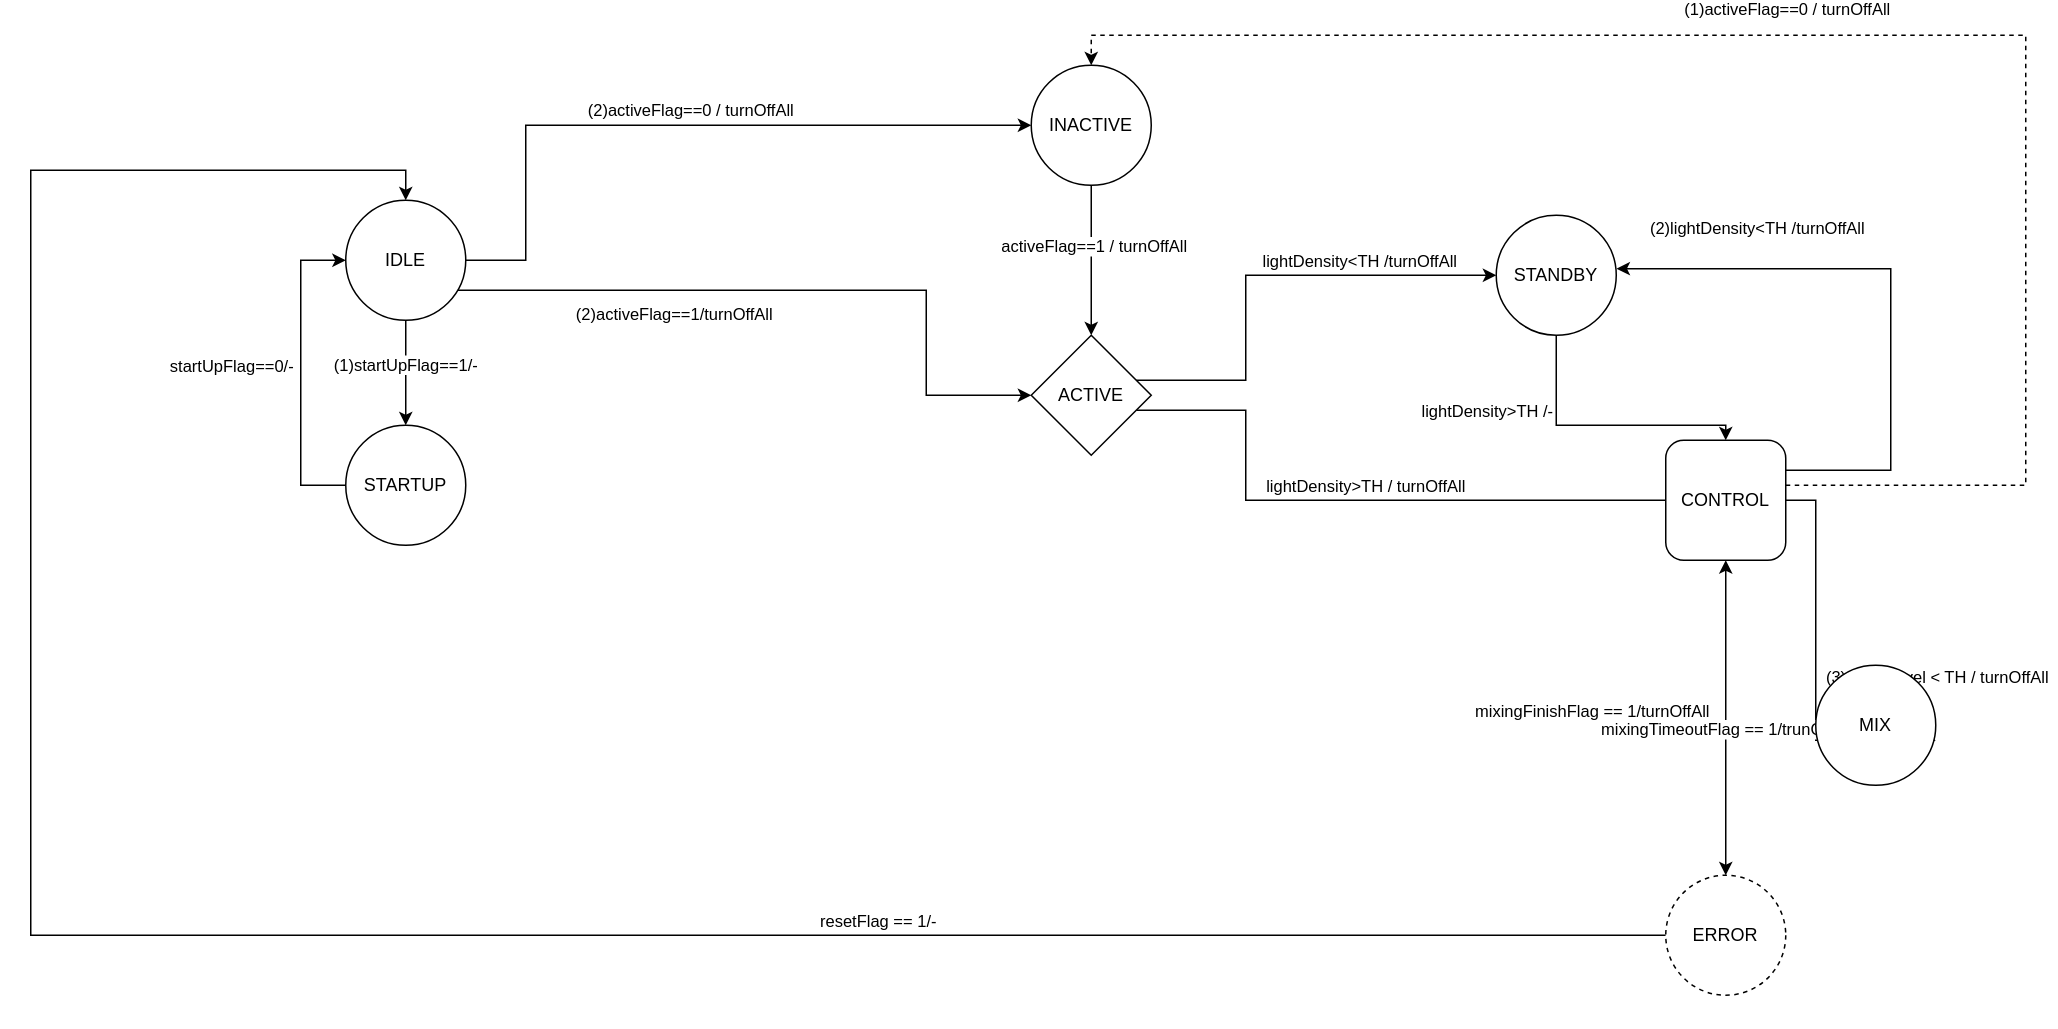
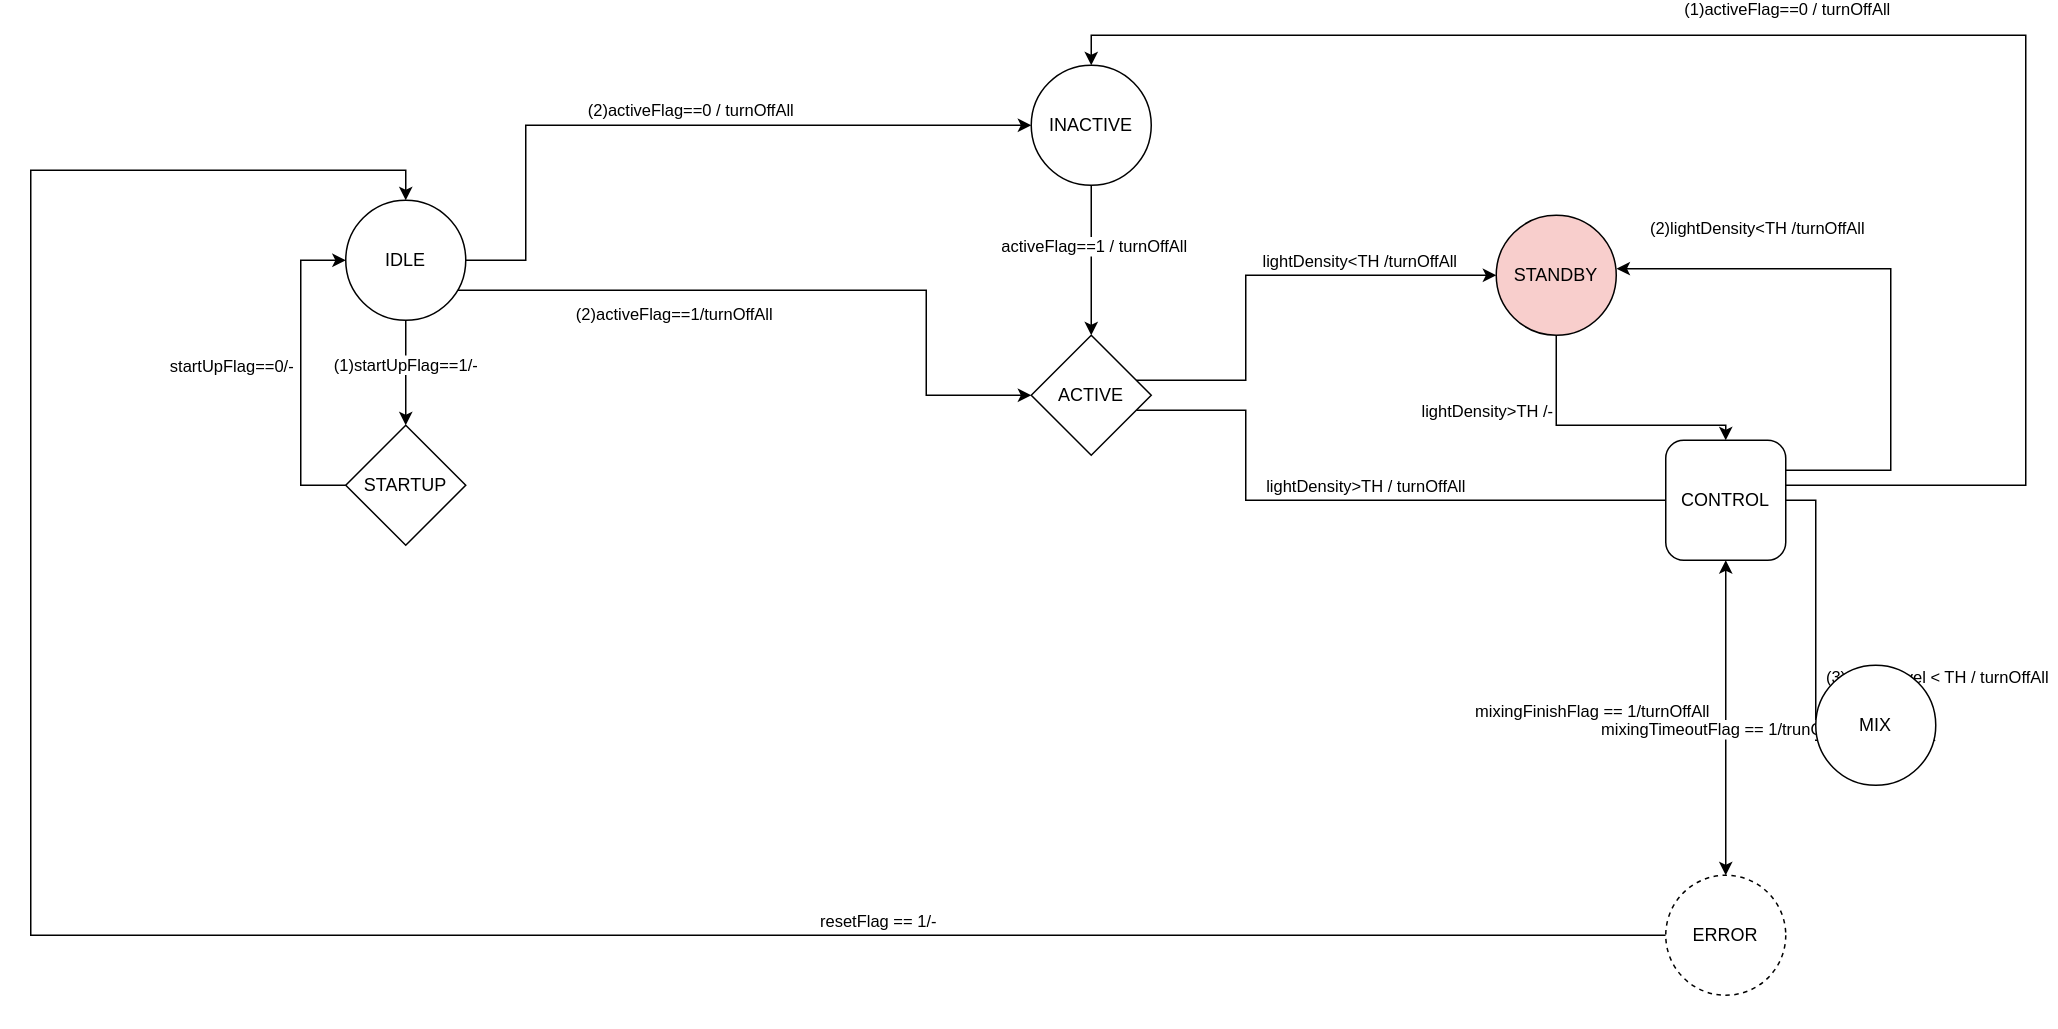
  <mxCell id="0" />
  <mxCell id="1" parent="0" />
  <mxCell id="2" value="(1)startUpFlag==1/-" style="edgeStyle=orthogonalEdgeStyle;rounded=0;orthogonalLoop=1;jettySize=auto;html=1;entryX=0.5;entryY=0;entryDx=0;entryDy=0;fontColor=#000000;" edge="1" parent="1" source="6" target="9"><mxGeometry x="-0.143" relative="1" as="geometry"><mxPoint as="offset" /></mxGeometry></mxCell>
  <mxCell id="3" value="(2)activeFlag==0 / turnOffAll" style="edgeStyle=orthogonalEdgeStyle;rounded=0;orthogonalLoop=1;jettySize=auto;html=1;entryX=0;entryY=0.5;entryDx=0;entryDy=0;fontColor=#000000;" edge="1" parent="1" source="6" target="13"><mxGeometry x="0.028" y="10" relative="1" as="geometry"><Array as="points"><mxPoint x="350" y="170" /><mxPoint x="350" y="80" /></Array><mxPoint as="offset" /></mxGeometry></mxCell>
  <mxCell id="4" style="edgeStyle=orthogonalEdgeStyle;rounded=0;orthogonalLoop=1;jettySize=auto;html=1;fontColor=#000000;" edge="1" parent="1" source="6" target="38"><mxGeometry relative="1" as="geometry"><Array as="points"><mxPoint x="617" y="190" /><mxPoint x="617" y="260" /></Array></mxGeometry></mxCell>
  <mxCell id="5" value="(2)activeFlag==1/turnOffAll" style="edgeLabel;html=1;align=center;verticalAlign=middle;resizable=0;points=[];fontColor=#000000;" vertex="1" connectable="0" parent="4"><mxGeometry x="-0.241" y="-26" relative="1" as="geometry"><mxPoint x="-27.93" y="-10.31" as="offset" /></mxGeometry></mxCell>
  <mxCell id="6" value="IDLE" style="ellipse;whiteSpace=wrap;html=1;aspect=fixed;fontColor=#000000;" vertex="1" parent="1"><mxGeometry x="230" y="130" width="80" height="80" as="geometry" /></mxCell>
  <mxCell id="7" style="edgeStyle=orthogonalEdgeStyle;rounded=0;orthogonalLoop=1;jettySize=auto;html=1;entryX=0;entryY=0.5;entryDx=0;entryDy=0;fontColor=#000000;" edge="1" parent="1" source="9" target="6"><mxGeometry relative="1" as="geometry"><Array as="points"><mxPoint x="200" y="320" /><mxPoint x="200" y="170" /></Array></mxGeometry></mxCell>
  <mxCell id="8" value="startUpFlag==0/-" style="edgeLabel;html=1;align=center;verticalAlign=middle;resizable=0;points=[];fontColor=#000000;" vertex="1" connectable="0" parent="7"><mxGeometry x="0.079" y="1" relative="1" as="geometry"><mxPoint x="-46" y="3.33" as="offset" /></mxGeometry></mxCell>
- <mxCell id="9" value="STARTUP" style="ellipse;whiteSpace=wrap;html=1;aspect=fixed;fontColor=#000000;" vertex="1" parent="1"><mxGeometry x="230" y="280" width="80" height="80" as="geometry" /></mxCell>
+ <mxCell id="9" value="STARTUP" style="rhombus;whiteSpace=wrap;html=1;aspect=fixed;fontColor=#000000;" vertex="1" parent="1"><mxGeometry x="230" y="280" width="80" height="80" as="geometry" /></mxCell>
  <mxCell id="10" style="edgeStyle=orthogonalEdgeStyle;rounded=0;orthogonalLoop=1;jettySize=auto;html=1;entryX=0.5;entryY=0;entryDx=0;entryDy=0;fontColor=#000000;" edge="1" parent="1" source="13" target="38"><mxGeometry relative="1" as="geometry" /></mxCell>
  <mxCell id="11" value="&lt;span style=&quot;color: rgba(0 , 0 , 0 , 0) ; font-family: monospace ; font-size: 0px ; background-color: rgb(248 , 249 , 250)&quot;&gt;%3CmxGraphModel%3E%3Croot%3E%3CmxCell%20id%3D%220%22%2F%3E%3CmxCell%20id%3D%221%22%20parent%3D%220%22%2F%3E%3CmxCell%20id%3D%222%22%20value%3D%22activeFlag%3D%3D0%2FturnOffAll%22%20style%3D%22edgeLabel%3Bhtml%3D1%3Balign%3Dcenter%3BverticalAlign%3Dmiddle%3Bresizable%3D0%3Bpoints%3D%5B%5D%3BfontColor%3D%23000000%3B%22%20vertex%3D%221%22%20connectable%3D%220%22%20parent%3D%221%22%3E%3CmxGeometry%20x%3D%22-209.999%22%20y%3D%22190%22%20as%3D%22geometry%22%2F%3E%3C%2FmxCell%3E%3C%2Froot%3E%3C%2FmxGraphModel%3E&lt;/span&gt;" style="edgeLabel;html=1;align=center;verticalAlign=middle;resizable=0;points=[];fontColor=#000000;" vertex="1" connectable="0" parent="10"><mxGeometry x="-0.217" y="-2" relative="1" as="geometry"><mxPoint as="offset" /></mxGeometry></mxCell>
  <mxCell id="12" value="activeFlag==1 / turnOffAll" style="edgeLabel;html=1;align=center;verticalAlign=middle;resizable=0;points=[];fontColor=#000000;" vertex="1" connectable="0" parent="10"><mxGeometry x="-0.203" y="1" relative="1" as="geometry"><mxPoint as="offset" /></mxGeometry></mxCell>
  <mxCell id="13" value="INACTIVE" style="ellipse;whiteSpace=wrap;html=1;aspect=fixed;fontColor=#000000;" vertex="1" parent="1"><mxGeometry x="687" y="40" width="80" height="80" as="geometry" /></mxCell>
  <mxCell id="14" style="edgeStyle=orthogonalEdgeStyle;rounded=0;orthogonalLoop=1;jettySize=auto;html=1;entryX=0.5;entryY=0;entryDx=0;entryDy=0;fontColor=#000000;" edge="1" parent="1" source="16" target="25"><mxGeometry relative="1" as="geometry"><Array as="points"><mxPoint x="1037" y="280" /><mxPoint x="1150" y="280" /></Array></mxGeometry></mxCell>
  <mxCell id="15" value="lightDensity&amp;gt;TH /-" style="edgeLabel;html=1;align=center;verticalAlign=middle;resizable=0;points=[];fontColor=#000000;" vertex="1" connectable="0" parent="14"><mxGeometry x="-0.359" y="28" relative="1" as="geometry"><mxPoint x="-75" y="-8.62" as="offset" /></mxGeometry></mxCell>
- <mxCell id="16" value="STANDBY" style="ellipse;whiteSpace=wrap;html=1;aspect=fixed;fontColor=#000000;" vertex="1" parent="1"><mxGeometry x="997" y="140" width="80" height="80" as="geometry" /></mxCell>
+ <mxCell id="16" value="STANDBY" style="ellipse;whiteSpace=wrap;html=1;aspect=fixed;fontColor=#000000;fillColor=#f8cecc;" vertex="1" parent="1"><mxGeometry x="997" y="140" width="80" height="80" as="geometry" /></mxCell>
  <mxCell id="17" style="edgeStyle=orthogonalEdgeStyle;rounded=0;orthogonalLoop=1;jettySize=auto;html=1;entryX=1;entryY=0.625;entryDx=0;entryDy=0;entryPerimeter=0;fontColor=#000000;" edge="1" parent="1" source="25" target="30"><mxGeometry relative="1" as="geometry"><Array as="points"><mxPoint x="1210" y="330" /><mxPoint x="1210" y="490" /></Array></mxGeometry></mxCell>
  <mxCell id="18" value="(3)waterLevel &amp;lt; TH / turnOffAll" style="edgeLabel;html=1;align=center;verticalAlign=middle;resizable=0;points=[];fontColor=#000000;" vertex="1" connectable="0" parent="17"><mxGeometry x="-0.084" y="-1" relative="1" as="geometry"><mxPoint x="81" y="18.54" as="offset" /></mxGeometry></mxCell>
  <mxCell id="19" style="edgeStyle=orthogonalEdgeStyle;rounded=0;orthogonalLoop=1;jettySize=auto;html=1;entryX=1.002;entryY=0.445;entryDx=0;entryDy=0;entryPerimeter=0;fontColor=#000000;" edge="1" parent="1" source="25" target="16"><mxGeometry relative="1" as="geometry"><Array as="points"><mxPoint x="1260" y="310" /><mxPoint x="1260" y="176" /></Array></mxGeometry></mxCell>
  <mxCell id="20" value="(2)lightDensity&amp;lt;TH /turnOffAll" style="edgeLabel;html=1;align=center;verticalAlign=middle;resizable=0;points=[];fontColor=#000000;" vertex="1" connectable="0" parent="19"><mxGeometry x="-0.197" relative="1" as="geometry"><mxPoint x="-90" y="-76.55" as="offset" /></mxGeometry></mxCell>
- <mxCell id="21" style="edgeStyle=orthogonalEdgeStyle;rounded=0;orthogonalLoop=1;jettySize=auto;html=1;entryX=0.5;entryY=0;entryDx=0;entryDy=0;fontColor=#000000;dashed=1;" edge="1" parent="1" source="25" target="13"><mxGeometry relative="1" as="geometry"><Array as="points"><mxPoint x="1350" y="320" /><mxPoint x="1350" y="20" /><mxPoint x="727" y="20" /></Array></mxGeometry></mxCell>
+ <mxCell id="21" style="edgeStyle=orthogonalEdgeStyle;rounded=0;orthogonalLoop=1;jettySize=auto;html=1;entryX=0.5;entryY=0;entryDx=0;entryDy=0;fontColor=#000000;" edge="1" parent="1" source="25" target="13"><mxGeometry relative="1" as="geometry"><Array as="points"><mxPoint x="1350" y="320" /><mxPoint x="1350" y="20" /><mxPoint x="727" y="20" /></Array></mxGeometry></mxCell>
  <mxCell id="22" value="&lt;span style=&quot;color: rgba(0 , 0 , 0 , 0) ; font-family: monospace ; font-size: 0px ; background-color: rgb(248 , 249 , 250)&quot;&gt;%3CmxGraphModel%3E%3Croot%3E%3CmxCell%20id%3D%220%22%2F%3E%3CmxCell%20id%3D%221%22%20parent%3D%220%22%2F%3E%3CmxCell%20id%3D%222%22%20value%3D%22activeFlag%3D%3D0%20%2F%20turnOffAll%22%20style%3D%22edgeLabel%3Bhtml%3D1%3Balign%3Dcenter%3BverticalAlign%3Dmiddle%3Bresizable%3D0%3Bpoints%3D%5B%5D%3BfontColor%3D%23000000%3B%22%20vertex%3D%221%22%20connectable%3D%220%22%20parent%3D%221%22%3E%3CmxGeometry%20x%3D%22-209.332%22%20y%3D%22190%22%20as%3D%22geometry%22%2F%3E%3C%2FmxCell%3E%3C%2Froot%3E%3C%2FmxGraphModel%3E&lt;/span&gt;" style="edgeLabel;html=1;align=center;verticalAlign=middle;resizable=0;points=[];fontColor=#000000;" vertex="1" connectable="0" parent="21"><mxGeometry x="-0.462" y="1" relative="1" as="geometry"><mxPoint as="offset" /></mxGeometry></mxCell>
  <mxCell id="23" value="&lt;span style=&quot;color: rgba(0 , 0 , 0 , 0) ; font-family: monospace ; font-size: 0px ; background-color: rgb(248 , 249 , 250)&quot;&gt;%3CmxGraphModel%3E%3Croot%3E%3CmxCell%20id%3D%220%22%2F%3E%3CmxCell%20id%3D%221%22%20parent%3D%220%22%2F%3E%3CmxCell%20id%3D%222%22%20value%3D%22activeFlag%3D%3D0%20%2F%20turnOffAll%22%20style%3D%22edgeLabel%3Bhtml%3D1%3Balign%3Dcenter%3BverticalAlign%3Dmiddle%3Bresizable%3D0%3Bpoints%3D%5B%5D%3BfontColor%3D%23000000%3B%22%20vertex%3D%221%22%20connectable%3D%220%22%20parent%3D%221%22%3E%3CmxGeometry%20x%3D%22-209.332%22%20y%3D%22190%22%20as%3D%22geometry%22%2F%3E%3C%2FmxCell%3E%3C%2Froot%3E%3C%2FmxGraphModel%3E&lt;/span&gt;" style="edgeLabel;html=1;align=center;verticalAlign=middle;resizable=0;points=[];fontColor=#000000;" vertex="1" connectable="0" parent="21"><mxGeometry x="-0.465" y="-2" relative="1" as="geometry"><mxPoint as="offset" /></mxGeometry></mxCell>
  <mxCell id="24" value="(1)activeFlag==0 / turnOffAll" style="edgeLabel;html=1;align=center;verticalAlign=middle;resizable=0;points=[];fontColor=#000000;" vertex="1" connectable="0" parent="21"><mxGeometry x="-0.531" y="1" relative="1" as="geometry"><mxPoint x="-159" y="-218.62" as="offset" /></mxGeometry></mxCell>
  <mxCell id="25" value="CONTROL" style="whiteSpace=wrap;html=1;aspect=fixed;fontColor=#000000;rounded=1;" vertex="1" parent="1"><mxGeometry x="1110" y="290" width="80" height="80" as="geometry" /></mxCell>
  <mxCell id="26" style="edgeStyle=orthogonalEdgeStyle;rounded=0;orthogonalLoop=1;jettySize=auto;html=1;entryX=0.5;entryY=1;entryDx=0;entryDy=0;fontColor=#000000;" edge="1" parent="1" source="30" target="25"><mxGeometry relative="1" as="geometry" /></mxCell>
  <mxCell id="27" value="mixingFinishFlag == 1/turnOffAll" style="edgeLabel;html=1;align=center;verticalAlign=middle;resizable=0;points=[];fontColor=#000000;" vertex="1" connectable="0" parent="26"><mxGeometry x="-0.177" y="-1" relative="1" as="geometry"><mxPoint x="-91" as="offset" /></mxGeometry></mxCell>
  <mxCell id="28" style="edgeStyle=orthogonalEdgeStyle;rounded=0;orthogonalLoop=1;jettySize=auto;html=1;entryX=0.5;entryY=0;entryDx=0;entryDy=0;fontColor=#000000;" edge="1" parent="1" source="30" target="33"><mxGeometry relative="1" as="geometry" /></mxCell>
  <mxCell id="29" value="mixingTimeoutFlag == 1/trunOffAll" style="edgeLabel;html=1;align=center;verticalAlign=middle;resizable=0;points=[];fontColor=#000000;" vertex="1" connectable="0" parent="28"><mxGeometry x="-0.22" y="-1" relative="1" as="geometry"><mxPoint as="offset" /></mxGeometry></mxCell>
  <mxCell id="30" value="MIX" style="ellipse;whiteSpace=wrap;html=1;aspect=fixed;fontColor=#000000;" vertex="1" parent="1"><mxGeometry x="1210" y="440" width="80" height="80" as="geometry" /></mxCell>
  <mxCell id="31" style="edgeStyle=orthogonalEdgeStyle;rounded=0;orthogonalLoop=1;jettySize=auto;html=1;entryX=0.5;entryY=0;entryDx=0;entryDy=0;fontColor=#000000;" edge="1" parent="1" source="33" target="6"><mxGeometry relative="1" as="geometry"><Array as="points"><mxPoint x="20" y="620" /><mxPoint x="20" y="110" /><mxPoint x="270" y="110" /></Array></mxGeometry></mxCell>
  <mxCell id="32" value="resetFlag == 1/-" style="edgeLabel;html=1;align=center;verticalAlign=middle;resizable=0;points=[];fontColor=#000000;" vertex="1" connectable="0" parent="31"><mxGeometry x="-0.437" relative="1" as="geometry"><mxPoint y="-10" as="offset" /></mxGeometry></mxCell>
  <mxCell id="33" value="ERROR" style="ellipse;whiteSpace=wrap;html=1;aspect=fixed;fontColor=#000000;dashed=1;" vertex="1" parent="1"><mxGeometry x="1110" y="580" width="80" height="80" as="geometry" /></mxCell>
  <mxCell id="34" style="edgeStyle=orthogonalEdgeStyle;rounded=0;orthogonalLoop=1;jettySize=auto;html=1;entryX=0;entryY=0.5;entryDx=0;entryDy=0;fontColor=#000000;" edge="1" parent="1" source="38" target="16"><mxGeometry relative="1" as="geometry"><Array as="points"><mxPoint x="830" y="250" /><mxPoint x="830" y="180" /></Array></mxGeometry></mxCell>
  <mxCell id="35" value="lightDensity&amp;lt;TH /turnOffAll" style="edgeLabel;html=1;align=center;verticalAlign=middle;resizable=0;points=[];fontColor=#000000;" vertex="1" connectable="0" parent="34"><mxGeometry x="0.208" y="2" relative="1" as="geometry"><mxPoint x="31.03" y="-8" as="offset" /></mxGeometry></mxCell>
  <mxCell id="36" style="edgeStyle=orthogonalEdgeStyle;rounded=0;orthogonalLoop=1;jettySize=auto;html=1;entryX=0;entryY=0.5;entryDx=0;entryDy=0;fontColor=#000000;endArrow=none;" edge="1" parent="1" source="38" target="25"><mxGeometry relative="1" as="geometry"><Array as="points"><mxPoint x="830" y="270" /><mxPoint x="830" y="330" /></Array></mxGeometry></mxCell>
  <mxCell id="37" value="lightDensity&amp;gt;TH&amp;nbsp;/ turnOffAll" style="edgeLabel;html=1;align=center;verticalAlign=middle;resizable=0;points=[];fontColor=#000000;" vertex="1" connectable="0" parent="36"><mxGeometry x="0.276" relative="1" as="geometry"><mxPoint x="-50.33" y="-10" as="offset" /></mxGeometry></mxCell>
  <mxCell id="38" value="ACTIVE" style="rhombus;whiteSpace=wrap;html=1;aspect=fixed;fontColor=#000000;" vertex="1" parent="1"><mxGeometry x="687" y="220" width="80" height="80" as="geometry" /></mxCell>
